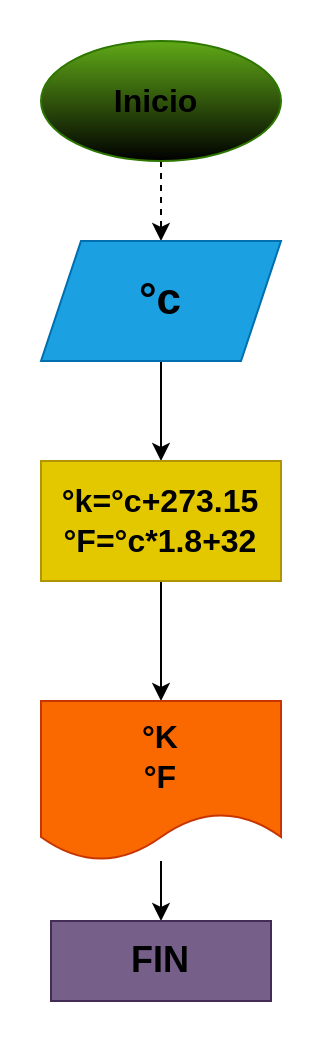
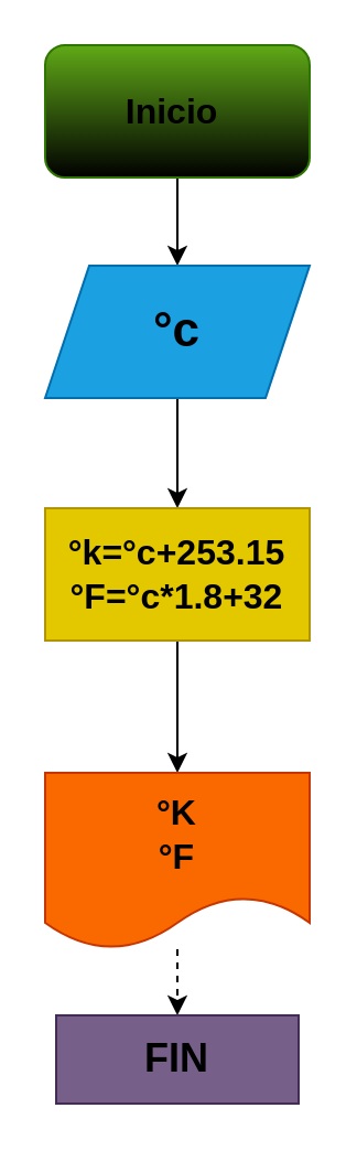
  <mxCell id="0" />
  <mxCell id="1" parent="0" />
- <mxCell id="2" value="" style="edgeStyle=none;html=1;fontSize=17;dashed=1;" edge="1" parent="1" source="3" target="7"><mxGeometry relative="1" as="geometry" /></mxCell>
- <mxCell id="3" value="&lt;b&gt;&lt;font style=&quot;font-size: 16px;&quot;&gt;Inicio&amp;nbsp;&lt;/font&gt;&lt;/b&gt;" style="ellipse;whiteSpace=wrap;html=1;fillColor=#60a917;fontColor=#000000;strokeColor=#2D7600;gradientColor=default;" parent="1" vertex="1"><mxGeometry x="20" y="20" width="120" height="60" as="geometry" /></mxCell>
+ <mxCell id="2" value="" style="edgeStyle=none;html=1;fontSize=17;" edge="1" parent="1" source="3" target="7"><mxGeometry relative="1" as="geometry" /></mxCell>
+ <mxCell id="3" value="&lt;b&gt;&lt;font style=&quot;font-size: 16px;&quot;&gt;Inicio&amp;nbsp;&lt;/font&gt;&lt;/b&gt;" style="whiteSpace=wrap;html=1;fillColor=#60a917;fontColor=#000000;strokeColor=#2D7600;gradientColor=default;rounded=1;" parent="1" vertex="1"><mxGeometry x="20" y="20" width="120" height="60" as="geometry" /></mxCell>
  <mxCell id="4" value="" style="edgeStyle=none;html=1;fontSize=17;" edge="1" parent="1" target="6"><mxGeometry relative="1" as="geometry"><mxPoint x="80" y="150" as="sourcePoint" /></mxGeometry></mxCell>
  <mxCell id="5" value="" style="edgeStyle=none;html=1;fontSize=16;" edge="1" parent="1" source="6" target="9"><mxGeometry relative="1" as="geometry" /></mxCell>
- <mxCell id="6" value="&lt;b style=&quot;font-size: 16px;&quot;&gt;°k=°c+273.15&lt;br&gt;°F=°c*1.8+32&lt;/b&gt;" style="whiteSpace=wrap;html=1;fillColor=#e3c800;fontColor=#000000;strokeColor=#B09500;" vertex="1" parent="1"><mxGeometry x="20" y="230" width="120" height="60" as="geometry" /></mxCell>
+ <mxCell id="6" value="&lt;b style=&quot;font-size: 16px;&quot;&gt;°k=°c+253.15&lt;br&gt;°F=°c*1.8+32&lt;/b&gt;" style="whiteSpace=wrap;html=1;fillColor=#e3c800;fontColor=#000000;strokeColor=#B09500;" vertex="1" parent="1"><mxGeometry x="20" y="230" width="120" height="60" as="geometry" /></mxCell>
  <mxCell id="7" value="&lt;b&gt;&lt;font style=&quot;font-size: 22px;&quot;&gt;°c&lt;/font&gt;&lt;/b&gt;" style="shape=parallelogram;perimeter=parallelogramPerimeter;whiteSpace=wrap;html=1;fixedSize=1;fillColor=#1ba1e2;fontColor=#000000;strokeColor=#006EAF;" vertex="1" parent="1"><mxGeometry x="20" y="120" width="120" height="60" as="geometry" /></mxCell>
- <mxCell id="8" value="" style="edgeStyle=none;html=1;fontSize=16;" edge="1" parent="1" source="9" target="10"><mxGeometry relative="1" as="geometry" /></mxCell>
+ <mxCell id="8" value="" style="edgeStyle=none;html=1;fontSize=16;dashed=1;" edge="1" parent="1" source="9" target="10"><mxGeometry relative="1" as="geometry" /></mxCell>
  <mxCell id="9" value="&lt;b style=&quot;font-size: 16px;&quot;&gt;°K&lt;br&gt;°F&lt;/b&gt;" style="shape=document;whiteSpace=wrap;html=1;boundedLbl=1;fillColor=#fa6800;fontColor=#000000;strokeColor=#C73500;" vertex="1" parent="1"><mxGeometry x="20" y="350" width="120" height="80" as="geometry" /></mxCell>
  <mxCell id="10" value="&lt;b&gt;&lt;font style=&quot;font-size: 18px;&quot;&gt;FIN&lt;/font&gt;&lt;/b&gt;" style="whiteSpace=wrap;html=1;fillColor=#76608a;fontColor=#000000;strokeColor=#432D57;rounded=0;" vertex="1" parent="1"><mxGeometry x="25" y="460" width="110" height="40" as="geometry" /></mxCell>
